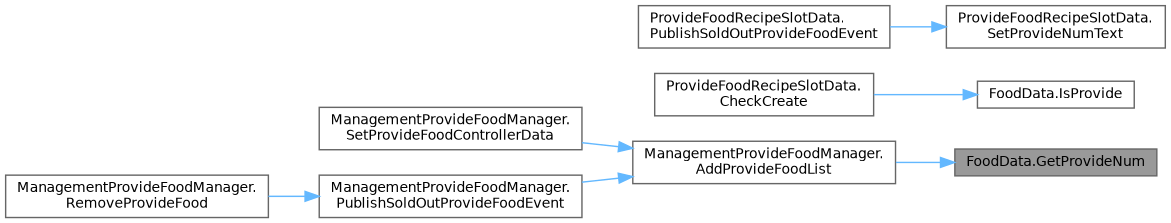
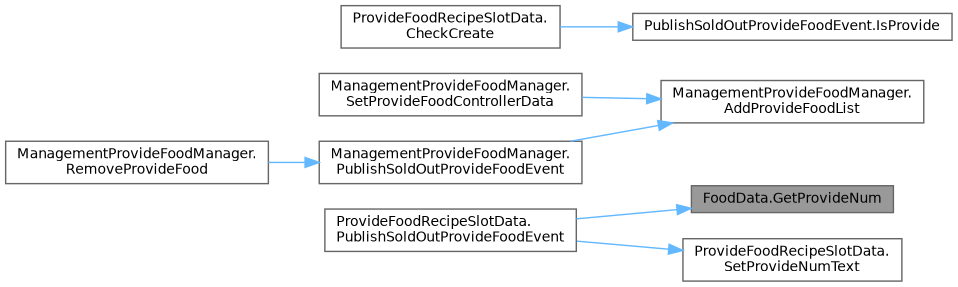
  digraph {
    rankdir=RL
    node [color=grey40 fillcolor=white fontname=Helvetica fontsize=10 shape=box style=filled]
    edge [color=steelblue1 dir=back fontname=Helvetica fontsize=10 labelfontname=Helvetica labelfontsize=10 style=solid]
    n1 [color=gray40 fillcolor=grey60 fontcolor=black height=0.2 label="FoodData.GetProvideNum" width=0.4]
    n2 [height=0.2 label="ManagementProvideFoodManager.\lAddProvideFoodList" width=0.4]
    n3 [height=0.2 label="ManagementProvideFoodManager.\lSetProvideFoodControllerData" width=0.4]
    n4 [height=0.2 label="ManagementProvideFoodManager.\lPublishSoldOutProvideFoodEvent" width=0.4]
-   n5 [height=0.2 label="FoodData.IsProvide" width=0.4]
+   n5 [height=0.2 label="PublishSoldOutProvideFoodEvent.IsProvide" width=0.4]
    n6 [height=0.2 label="ProvideFoodRecipeSlotData.\lCheckCreate" width=0.4]
    n7 [height=0.2 label="ProvideFoodRecipeSlotData.\lSetProvideNumText" width=0.4]
    n8 [height=0.2 label="ProvideFoodRecipeSlotData.\lPublishSoldOutProvideFoodEvent" width=0.4]
    n9 [height=0.2 label="ManagementProvideFoodManager.\lRemoveProvideFood" width=0.4]
-   n1 -> n2
+   n1 -> n8
    n2 -> n3
    n2 -> n4
    n4 -> n9
    n5 -> n6
    n7 -> n8
  }
